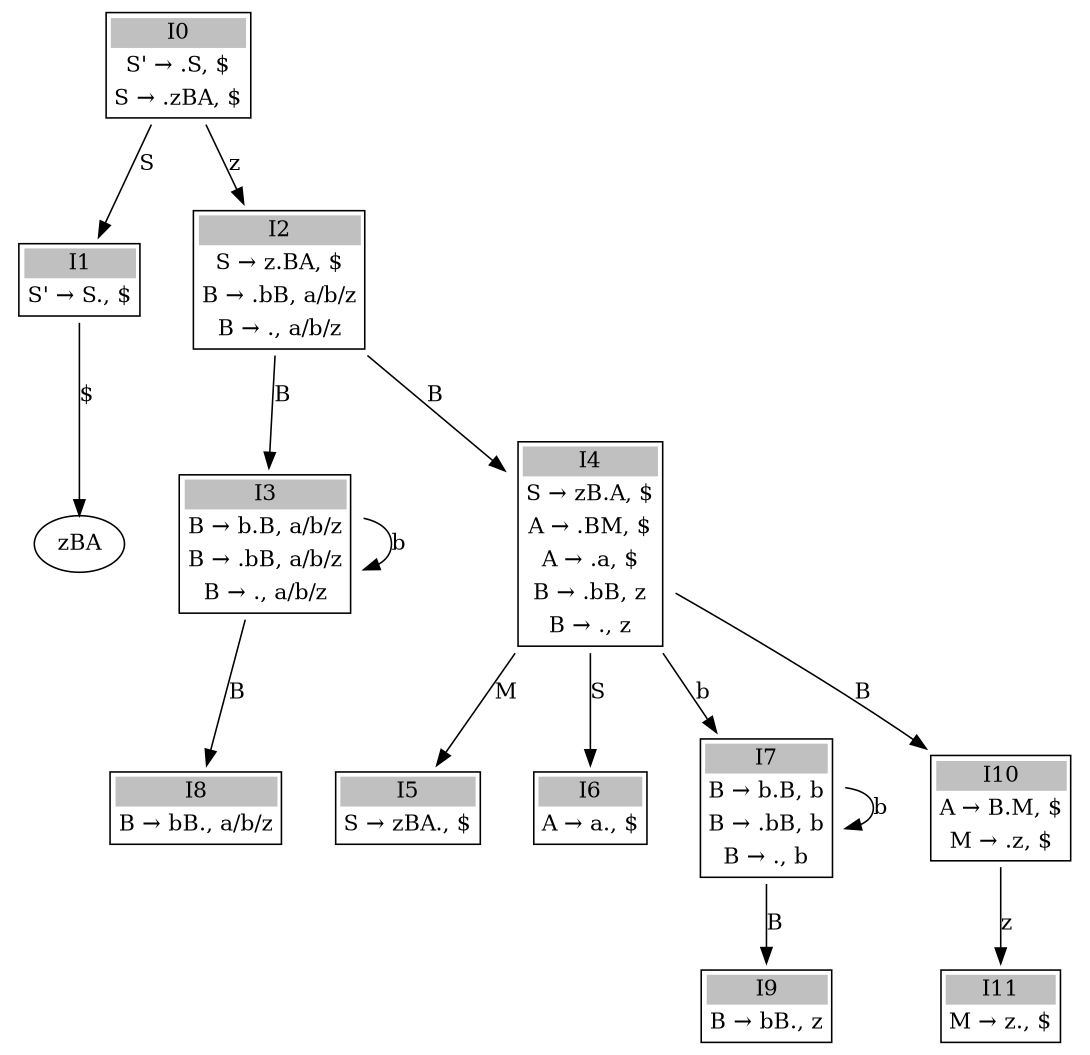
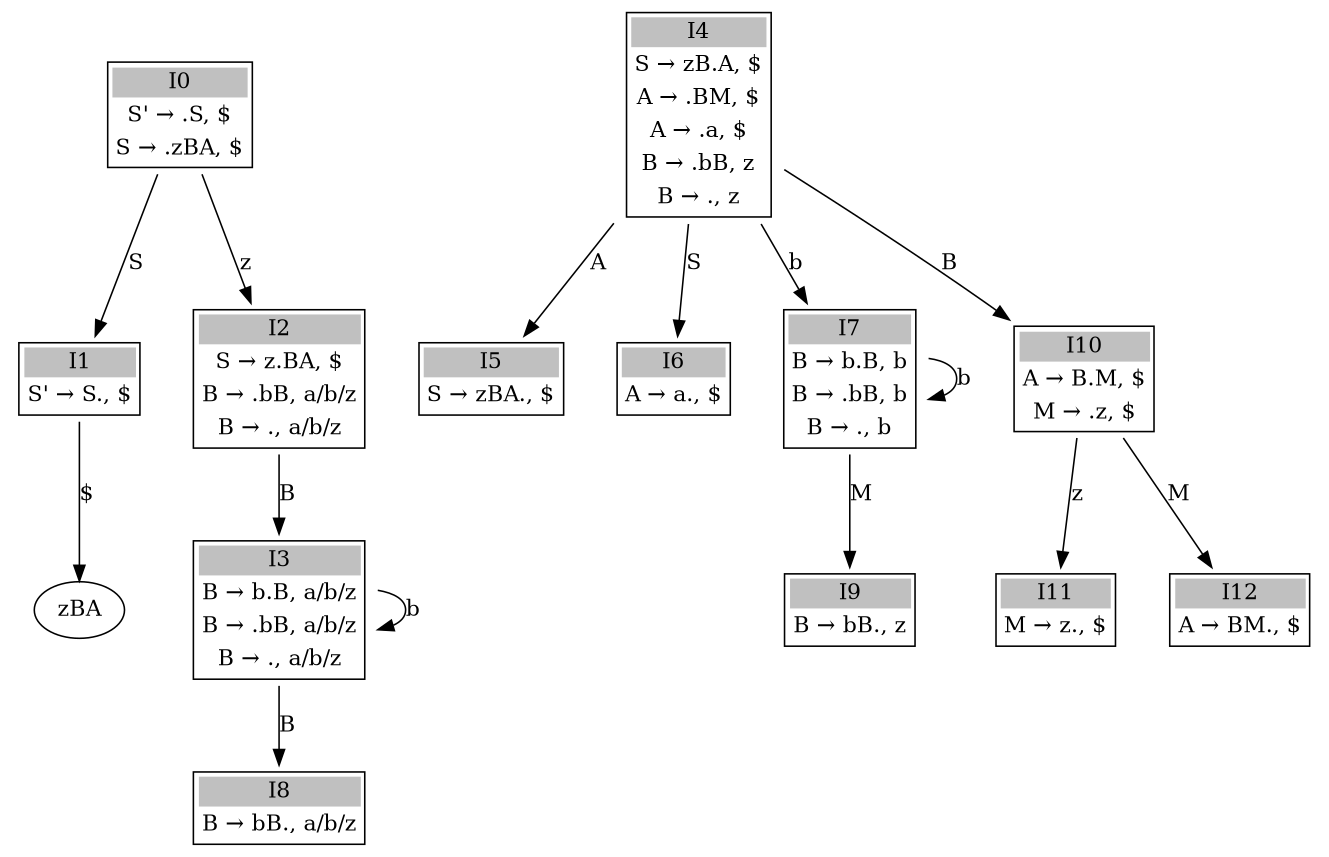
  digraph {
    node [shape=plaintext]
    n1 [label=<         <table  border='1' cellborder='0'>             <tr><td bgcolor="gray">I0</td></tr>             <tr><td>S' &rarr; .S, $</td></tr>             <tr><td>S &rarr; .zBA, $</td></tr>         </table>     >]
    n2 [label=<         <table  border='1' cellborder='0'>         <tr><td bgcolor="gray">I1</td></tr>             <tr><td>S' &rarr; S., $</td></tr>         </table>     >]
    n3 [label=<         <table border='1' cellborder='0'>         <tr><td bgcolor="gray">I2</td></tr>             <tr><td>S &rarr; z.BA, $</td></tr>             <tr><td>B &rarr; .bB, a/b/z</td></tr>             <tr><td>B &rarr; ., a/b/z</td></tr>         </table>     >]
    n4 [label=zBA shape=""]
    n5 [label=<         <table border='1' cellborder='0'>         <tr><td bgcolor="gray">I3</td></tr>             <tr><td>B &rarr; b.B, a/b/z</td></tr>             <tr><td>B &rarr; .bB, a/b/z</td></tr>             <tr><td>B &rarr; ., a/b/z</td></tr>         </table>     >]
    n6 [label=<         <table border='1' cellborder='0'>         <tr><td bgcolor="gray">I4</td></tr>             <tr><td>S &rarr; zB.A, $</td></tr>             <tr><td>A &rarr; .BM, $</td></tr>             <tr><td>A &rarr; .a, $</td></tr>             <tr><td>B &rarr; .bB, z</td></tr>             <tr><td>B &rarr; ., z</td></tr>         </table>     >]
    n7 [label=<         <table border='1' cellborder='0'>         <tr><td bgcolor="gray">I8</td></tr>             <tr><td>B &rarr; bB., a/b/z</td></tr>         </table>     >]
    n8 [label=<         <table border='1' cellborder='0'>         <tr><td bgcolor="gray">I5</td></tr>             <tr><td>S &rarr; zBA., $</td></tr>         </table>     >]
    n9 [label=<         <table border='1' cellborder='0'>         <tr><td bgcolor="gray">I6</td></tr>             <tr>                 <td>A &rarr; a., $</td>             </tr>         </table>     >]
    n10 [label=<         <table border='1' cellborder='0'>         <tr><td bgcolor="gray">I7</td></tr>             <tr><td>B &rarr; b.B, b</td></tr>             <tr><td>B &rarr; .bB, b</td></tr>             <tr><td>B &rarr; ., b</td></tr>         </table>     >]
    n11 [label=<         <table border='1' cellborder='0'>         <tr><td bgcolor="gray">I10</td></tr>             <tr><td>A &rarr; B.M, $</td></tr>             <tr><td>M &rarr; .z, $</td></tr>         </table>     >]
    n12 [label=<         <table border='1' cellborder='0'>         <tr><td bgcolor="gray">I9</td></tr>             <tr><td>B &rarr; bB., z</td></tr>         </table>     >]
    n13 [label=<         <table border='1' cellborder='0'>         <tr><td bgcolor="gray">I11</td></tr>             <tr><td>M &rarr; z., $</td></tr>         </table>     >]
+   n14 [label=<         <table border='1' cellborder='0'>         <tr><td bgcolor="gray">I12</td></tr>             <tr><td>A &rarr; BM., $</td></tr>         </table>     >]
    n1 -> n2 [label=S]
    n1 -> n3 [label=z]
    n2 -> n4 [label="$"]
    n3 -> n5 [label=B]
-   n3 -> n6 [label=B]
    n5 -> n5 [label=b]
    n5 -> n7 [label=B]
-   n6 -> n8 [label=M]
+   n6 -> n8 [label=A]
    n6 -> n9 [label=S]
    n6 -> n10 [label=b]
    n6 -> n11 [label=B]
    n10 -> n10 [label=b]
-   n10 -> n12 [label=B]
+   n10 -> n12 [label=M]
    n11 -> n13 [label=z]
+   n11 -> n14 [label=M]
  }
